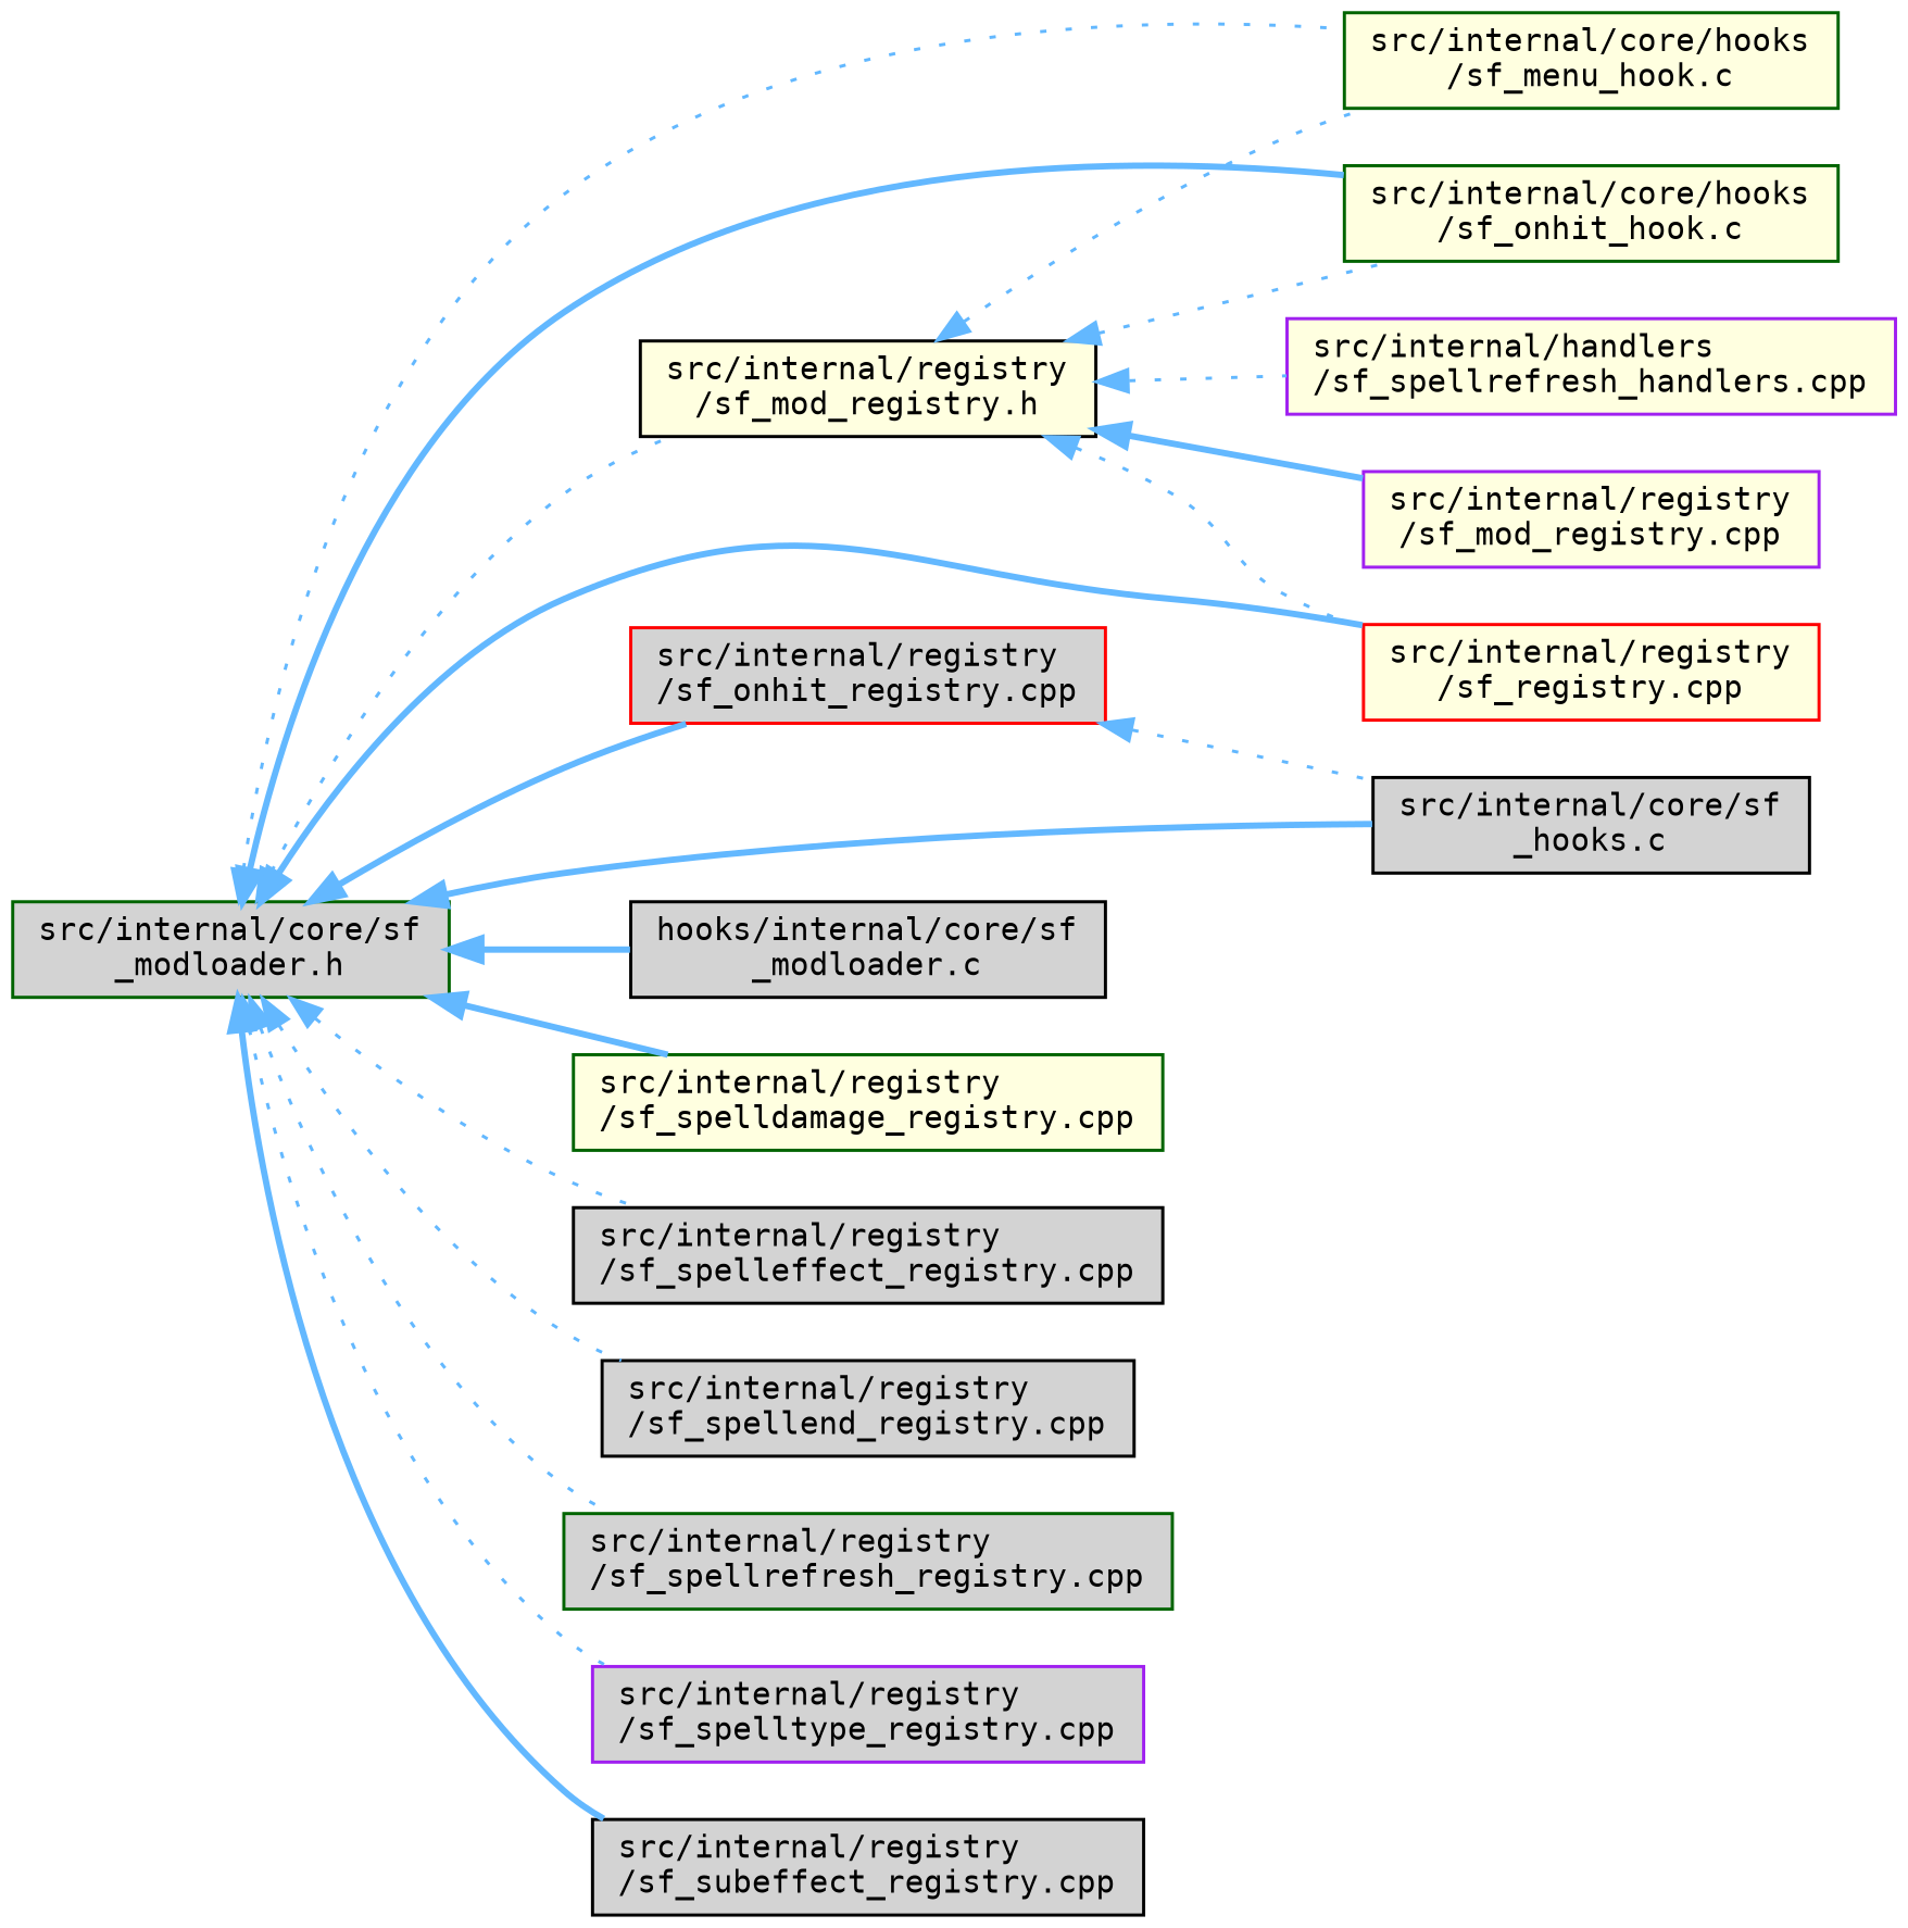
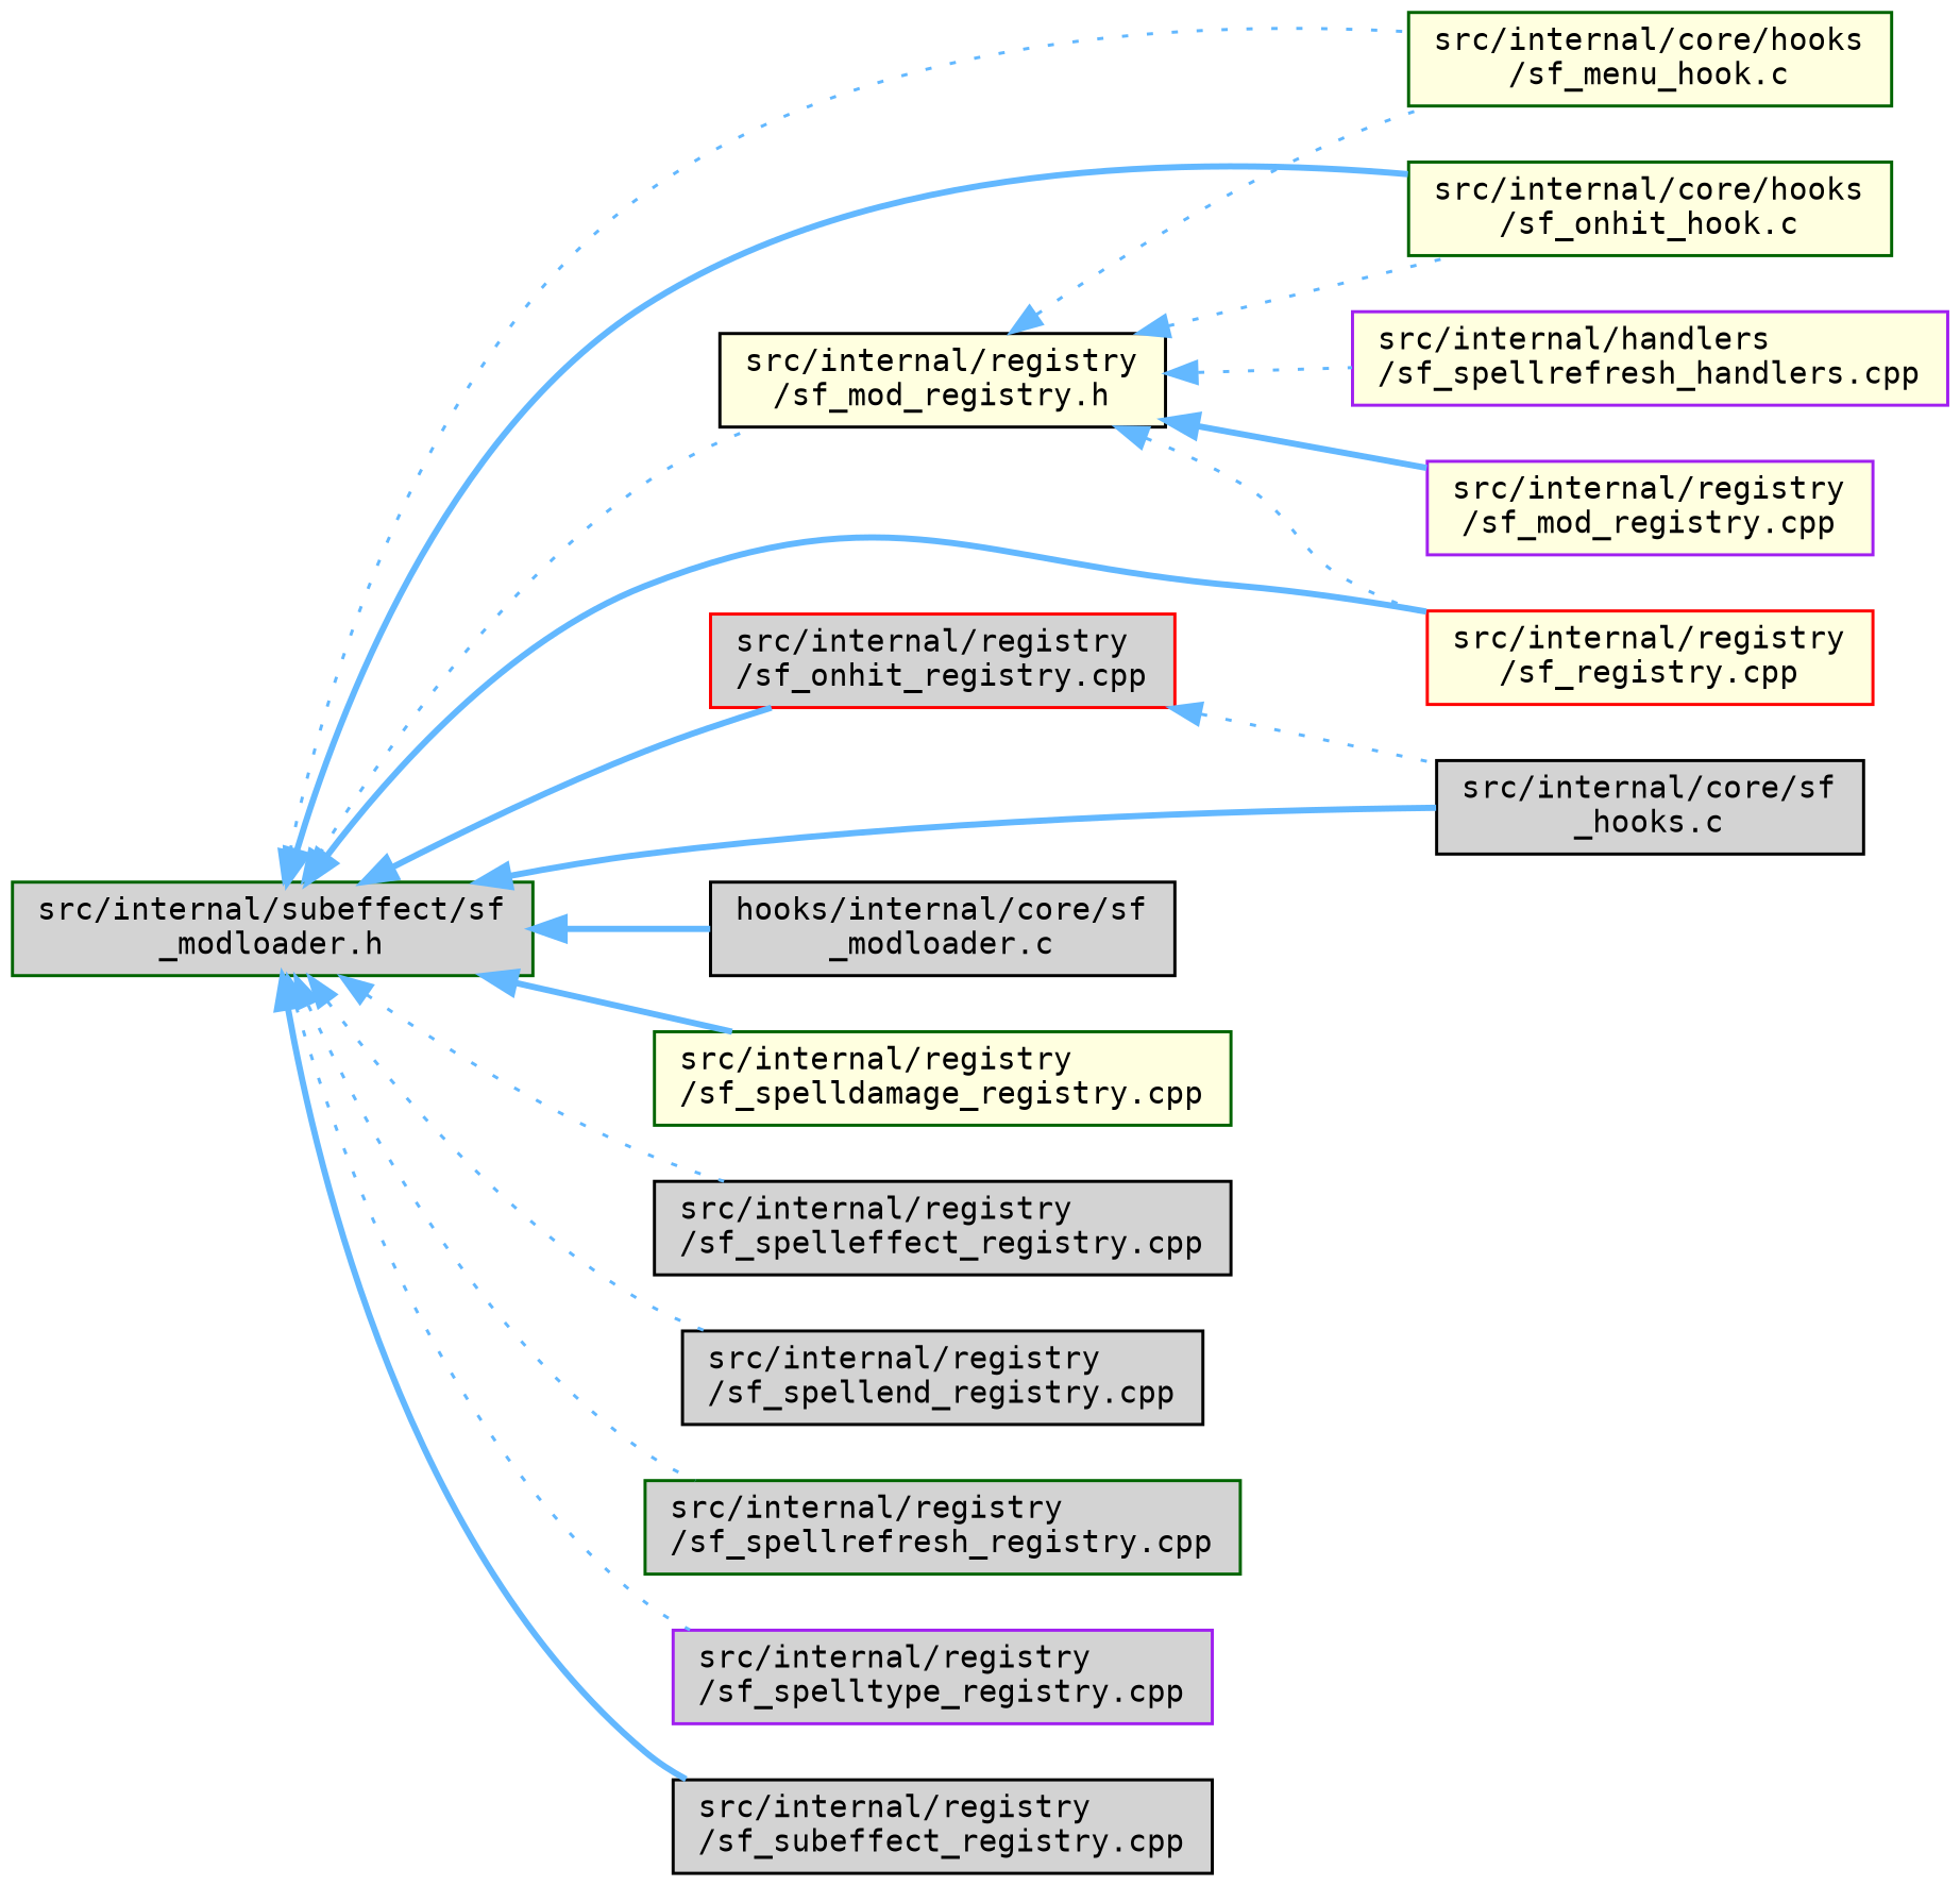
  digraph {
    fontname="DejaVu Sans Mono"
    rankdir=LR
    node [color=black fillcolor=lightgrey fontname="DejaVu Sans Mono" fontsize=10 shape=box style=filled]
    edge [color=steelblue1 dir=back fontname="DejaVu Sans Mono" fontsize=10 labelfontname=Helvetica labelfontsize=10 style=dotted]
-   n1 [color=darkgreen fontcolor=black height=0.2 label="src/internal/core/sf\l_modloader.h" width=0.4]
+   n1 [color=darkgreen fontcolor=black height=0.2 label="src/internal/subeffect/sf\l_modloader.h" width=0.4]
    n2 [color=darkgreen fillcolor=lightyellow height=0.2 label="src/internal/core/hooks\l/sf_menu_hook.c" width=0.4]
    n3 [color=darkgreen fillcolor=lightyellow height=0.2 label="src/internal/core/hooks\l/sf_onhit_hook.c" width=0.4]
    n4 [height=0.2 label="src/internal/core/sf\l_hooks.c" width=0.4]
    n5 [height=0.2 label="hooks/internal/core/sf\l_modloader.c" width=0.4]
    n6 [fillcolor=lightyellow height=0.2 label="src/internal/registry\l/sf_mod_registry.h" width=0.4]
    n7 [color=red fillcolor=lightyellow height=0.2 label="src/internal/registry\l/sf_registry.cpp" width=0.4]
    n8 [color=red height=0.2 label="src/internal/registry\l/sf_onhit_registry.cpp" width=0.4]
    n9 [color=darkgreen fillcolor=lightyellow height=0.2 label="src/internal/registry\l/sf_spelldamage_registry.cpp" width=0.4]
    n10 [height=0.2 label="src/internal/registry\l/sf_spelleffect_registry.cpp" width=0.4]
    n11 [height=0.2 label="src/internal/registry\l/sf_spellend_registry.cpp" width=0.4]
    n12 [color=darkgreen height=0.2 label="src/internal/registry\l/sf_spellrefresh_registry.cpp" width=0.4]
    n13 [color=purple height=0.2 label="src/internal/registry\l/sf_spelltype_registry.cpp" width=0.4]
    n14 [height=0.2 label="src/internal/registry\l/sf_subeffect_registry.cpp" width=0.4]
    n15 [color=purple fillcolor=lightyellow height=0.2 label="src/internal/handlers\l/sf_spellrefresh_handlers.cpp" width=0.4]
    n16 [color=purple fillcolor=lightyellow height=0.2 label="src/internal/registry\l/sf_mod_registry.cpp" width=0.4]
    n1 -> n2
    n1 -> n3 [style=bold]
    n1 -> n4 [style=bold]
    n1 -> n5 [style=bold]
    n1 -> n6
    n1 -> n7 [style=bold]
    n1 -> n8 [style=bold]
    n1 -> n9 [style=bold]
    n1 -> n10
    n1 -> n11
    n1 -> n12
    n1 -> n13
    n1 -> n14 [style=bold]
    n6 -> n2
    n6 -> n3
    n6 -> n7
    n6 -> n15
    n6 -> n16 [style=bold]
    n8 -> n4
  }
